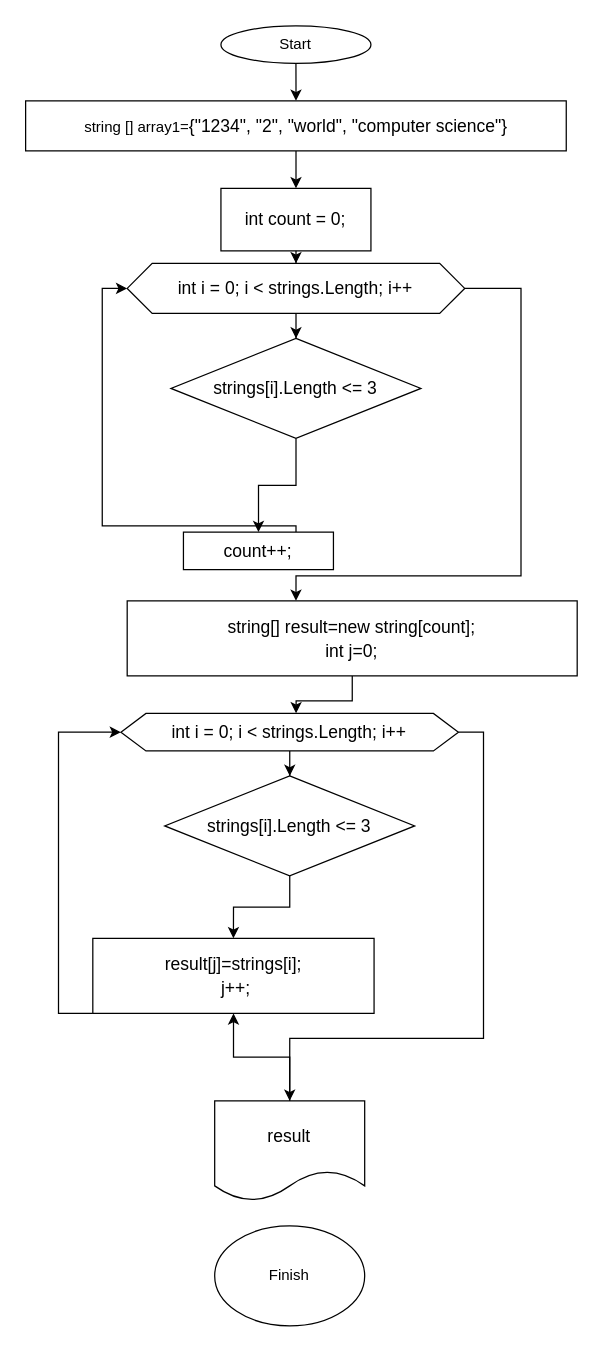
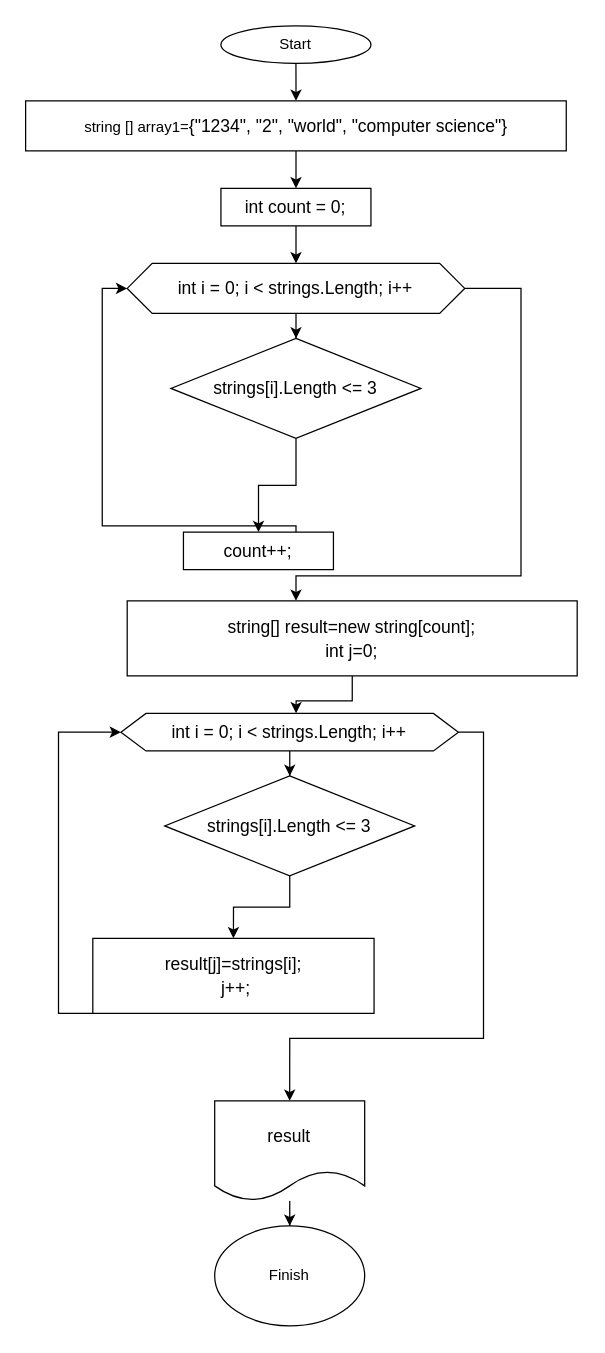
  <mxCell id="0" />
  <mxCell id="1" parent="0" />
  <mxCell id="2" value="" style="edgeStyle=orthogonalEdgeStyle;rounded=0;orthogonalLoop=1;jettySize=auto;html=1;labelBackgroundColor=default;fontColor=default;fontFamily=Helvetica;" edge="1" parent="1" source="3" target="5"><mxGeometry relative="1" as="geometry" /></mxCell>
  <mxCell id="3" value="Start" style="ellipse;whiteSpace=wrap;html=1;labelBackgroundColor=default;fontColor=default;fontFamily=Helvetica;" vertex="1" parent="1"><mxGeometry x="176.25" y="20" width="120" height="30" as="geometry" /></mxCell>
  <mxCell id="4" value="" style="edgeStyle=orthogonalEdgeStyle;rounded=0;orthogonalLoop=1;jettySize=auto;html=1;fontColor=default;labelBackgroundColor=default;fontFamily=Helvetica;" edge="1" parent="1" source="5" target="7"><mxGeometry relative="1" as="geometry" /></mxCell>
  <mxCell id="5" value="string [] array1=&lt;span style=&quot;font-size: 14px;&quot;&gt;{&lt;/span&gt;&lt;span style=&quot;font-size: 14px;&quot;&gt;&quot;1234&quot;&lt;/span&gt;&lt;span style=&quot;font-size: 14px;&quot;&gt;, &lt;/span&gt;&lt;span style=&quot;font-size: 14px;&quot;&gt;&quot;2&quot;&lt;/span&gt;&lt;span style=&quot;font-size: 14px;&quot;&gt;, &lt;/span&gt;&lt;span style=&quot;font-size: 14px;&quot;&gt;&quot;world&quot;&lt;/span&gt;&lt;span style=&quot;font-size: 14px;&quot;&gt;, &lt;/span&gt;&lt;span style=&quot;font-size: 14px;&quot;&gt;&quot;computer science&quot;&lt;/span&gt;&lt;span style=&quot;font-size: 14px;&quot;&gt;}&lt;/span&gt;" style="whiteSpace=wrap;html=1;labelBackgroundColor=default;fontColor=default;fontFamily=Helvetica;" vertex="1" parent="1"><mxGeometry x="20" y="80" width="432.5" height="40" as="geometry" /></mxCell>
  <mxCell id="6" value="" style="edgeStyle=orthogonalEdgeStyle;rounded=0;orthogonalLoop=1;jettySize=auto;html=1;labelBackgroundColor=default;fontColor=default;fontFamily=Helvetica;" edge="1" parent="1" source="7" target="10"><mxGeometry relative="1" as="geometry" /></mxCell>
- <mxCell id="7" value="&lt;div style=&quot;font-size: 14px; line-height: 19px;&quot;&gt;&lt;span style=&quot;&quot;&gt;int&lt;/span&gt; &lt;span style=&quot;&quot;&gt;count&lt;/span&gt; = &lt;span style=&quot;&quot;&gt;0&lt;/span&gt;;&lt;/div&gt;" style="whiteSpace=wrap;html=1;labelBackgroundColor=default;fontColor=default;fontFamily=Helvetica;" vertex="1" parent="1"><mxGeometry x="176.25" y="150" width="120" height="50" as="geometry" /></mxCell>
+ <mxCell id="7" value="&lt;div style=&quot;font-size: 14px; line-height: 19px;&quot;&gt;&lt;span style=&quot;&quot;&gt;int&lt;/span&gt; &lt;span style=&quot;&quot;&gt;count&lt;/span&gt; = &lt;span style=&quot;&quot;&gt;0&lt;/span&gt;;&lt;/div&gt;" style="whiteSpace=wrap;html=1;labelBackgroundColor=default;fontColor=default;fontFamily=Helvetica;" vertex="1" parent="1"><mxGeometry x="176.25" y="150" width="120" height="30" as="geometry" /></mxCell>
  <mxCell id="8" value="" style="edgeStyle=orthogonalEdgeStyle;rounded=0;orthogonalLoop=1;jettySize=auto;html=1;labelBackgroundColor=default;fontColor=default;fontFamily=Helvetica;" edge="1" parent="1" source="10" target="12"><mxGeometry relative="1" as="geometry" /></mxCell>
  <mxCell id="9" value="" style="edgeStyle=orthogonalEdgeStyle;rounded=0;orthogonalLoop=1;jettySize=auto;html=1;labelBackgroundColor=default;fontColor=default;fontFamily=Helvetica;" edge="1" parent="1" source="10" target="16"><mxGeometry relative="1" as="geometry"><Array as="points"><mxPoint x="416.25" y="230" /><mxPoint x="416.25" y="460" /><mxPoint x="236.25" y="460" /></Array></mxGeometry></mxCell>
  <mxCell id="10" value="&lt;div style=&quot;font-size: 14px; line-height: 19px;&quot;&gt;&lt;span style=&quot;&quot;&gt;int&lt;/span&gt; &lt;span style=&quot;&quot;&gt;i&lt;/span&gt; = &lt;span style=&quot;&quot;&gt;0&lt;/span&gt;; &lt;span style=&quot;&quot;&gt;i&lt;/span&gt; &amp;lt; &lt;span style=&quot;&quot;&gt;strings&lt;/span&gt;.&lt;span style=&quot;&quot;&gt;Length&lt;/span&gt;; &lt;span style=&quot;&quot;&gt;i&lt;/span&gt;++&lt;/div&gt;" style="shape=hexagon;perimeter=hexagonPerimeter2;whiteSpace=wrap;html=1;fixedSize=1;labelBackgroundColor=default;fontColor=default;fontFamily=Helvetica;" vertex="1" parent="1"><mxGeometry x="101.25" y="210" width="270" height="40" as="geometry" /></mxCell>
  <mxCell id="11" value="" style="edgeStyle=orthogonalEdgeStyle;rounded=0;orthogonalLoop=1;jettySize=auto;html=1;labelBackgroundColor=default;fontColor=default;fontFamily=Helvetica;" edge="1" parent="1" source="12" target="14"><mxGeometry relative="1" as="geometry" /></mxCell>
  <mxCell id="12" value="&lt;div style=&quot;font-size: 14px; line-height: 19px;&quot;&gt;&lt;span style=&quot;&quot;&gt;strings&lt;/span&gt;[&lt;span style=&quot;&quot;&gt;i&lt;/span&gt;].&lt;span style=&quot;&quot;&gt;Length&lt;/span&gt; &amp;lt;= &lt;span style=&quot;&quot;&gt;3&lt;/span&gt;&lt;/div&gt;" style="rhombus;whiteSpace=wrap;html=1;labelBackgroundColor=default;fontColor=default;fontFamily=Helvetica;" vertex="1" parent="1"><mxGeometry x="136.25" y="270" width="200" height="80" as="geometry" /></mxCell>
  <mxCell id="13" style="edgeStyle=orthogonalEdgeStyle;rounded=0;orthogonalLoop=1;jettySize=auto;html=1;entryX=0;entryY=0.5;entryDx=0;entryDy=0;labelBackgroundColor=default;fontColor=default;fontFamily=Helvetica;" edge="1" parent="1" source="14" target="10"><mxGeometry relative="1" as="geometry"><Array as="points"><mxPoint x="236.25" y="420" /><mxPoint x="81.25" y="420" /><mxPoint x="81.25" y="230" /></Array></mxGeometry></mxCell>
  <mxCell id="14" value="&lt;div style=&quot;font-size: 14px; line-height: 19px;&quot;&gt;&lt;span style=&quot;&quot;&gt;count&lt;/span&gt;++;&lt;/div&gt;" style="whiteSpace=wrap;html=1;labelBackgroundColor=default;fontColor=default;fontFamily=Helvetica;" vertex="1" parent="1"><mxGeometry x="146.25" y="425" width="120" height="30" as="geometry" /></mxCell>
  <mxCell id="15" style="edgeStyle=orthogonalEdgeStyle;rounded=0;orthogonalLoop=1;jettySize=auto;html=1;entryX=0.519;entryY=0;entryDx=0;entryDy=0;entryPerimeter=0;labelBackgroundColor=default;fontFamily=Helvetica;fontColor=default;" edge="1" parent="1" source="16" target="19"><mxGeometry relative="1" as="geometry" /></mxCell>
  <mxCell id="16" value="&lt;div style=&quot;font-size: 14px; line-height: 19px;&quot;&gt;&lt;div&gt;&lt;span style=&quot;&quot;&gt;string&lt;/span&gt;[] &lt;span style=&quot;&quot;&gt;result&lt;/span&gt;=&lt;span style=&quot;&quot;&gt;new&lt;/span&gt; &lt;span style=&quot;&quot;&gt;string&lt;/span&gt;[&lt;span style=&quot;&quot;&gt;count&lt;/span&gt;];&lt;/div&gt;&lt;div&gt;&lt;span style=&quot;&quot;&gt;int&lt;/span&gt; &lt;span style=&quot;&quot;&gt;j&lt;/span&gt;=&lt;span style=&quot;&quot;&gt;0&lt;/span&gt;;&lt;/div&gt;&lt;/div&gt;" style="whiteSpace=wrap;html=1;labelBackgroundColor=default;fontColor=default;fontFamily=Helvetica;" vertex="1" parent="1"><mxGeometry x="101.25" y="480" width="360" height="60" as="geometry" /></mxCell>
  <mxCell id="17" style="edgeStyle=orthogonalEdgeStyle;rounded=0;orthogonalLoop=1;jettySize=auto;html=1;labelBackgroundColor=default;fontColor=default;fontFamily=Helvetica;" edge="1" parent="1" source="19" target="21"><mxGeometry relative="1" as="geometry" /></mxCell>
  <mxCell id="18" style="edgeStyle=orthogonalEdgeStyle;rounded=0;orthogonalLoop=1;jettySize=auto;html=1;labelBackgroundColor=default;fontFamily=Helvetica;fontColor=default;entryX=0.5;entryY=0;entryDx=0;entryDy=0;" edge="1" parent="1" source="19" target="25"><mxGeometry relative="1" as="geometry"><mxPoint x="231.25" y="870" as="targetPoint" /><Array as="points"><mxPoint x="386.25" y="585" /><mxPoint x="386.25" y="830" /><mxPoint x="231.25" y="830" /></Array></mxGeometry></mxCell>
  <mxCell id="19" value="&lt;div style=&quot;font-size: 14px; line-height: 19px;&quot;&gt;&lt;span style=&quot;&quot;&gt;int&lt;/span&gt; &lt;span style=&quot;&quot;&gt;i&lt;/span&gt; = &lt;span style=&quot;&quot;&gt;0&lt;/span&gt;; &lt;span style=&quot;&quot;&gt;i&lt;/span&gt; &amp;lt; &lt;span style=&quot;&quot;&gt;strings&lt;/span&gt;.&lt;span style=&quot;&quot;&gt;Length&lt;/span&gt;; &lt;span style=&quot;&quot;&gt;i&lt;/span&gt;++&lt;/div&gt;" style="shape=hexagon;perimeter=hexagonPerimeter2;whiteSpace=wrap;html=1;fixedSize=1;labelBackgroundColor=default;fontColor=default;fontFamily=Helvetica;" vertex="1" parent="1"><mxGeometry x="96.25" y="570" width="270" height="30" as="geometry" /></mxCell>
  <mxCell id="20" style="edgeStyle=orthogonalEdgeStyle;rounded=0;orthogonalLoop=1;jettySize=auto;html=1;entryX=0.5;entryY=0;entryDx=0;entryDy=0;labelBackgroundColor=default;fontColor=default;fontFamily=Helvetica;" edge="1" parent="1" source="21" target="23"><mxGeometry relative="1" as="geometry" /></mxCell>
  <mxCell id="21" value="&lt;div style=&quot;font-size: 14px; line-height: 19px;&quot;&gt;&lt;span style=&quot;&quot;&gt;strings&lt;/span&gt;[&lt;span style=&quot;&quot;&gt;i&lt;/span&gt;].&lt;span style=&quot;&quot;&gt;Length&lt;/span&gt; &amp;lt;= &lt;span style=&quot;&quot;&gt;3&lt;/span&gt;&lt;/div&gt;" style="rhombus;whiteSpace=wrap;html=1;labelBackgroundColor=default;fontColor=default;fontFamily=Helvetica;" vertex="1" parent="1"><mxGeometry x="131.25" y="620" width="200" height="80" as="geometry" /></mxCell>
  <mxCell id="22" style="edgeStyle=orthogonalEdgeStyle;rounded=0;orthogonalLoop=1;jettySize=auto;html=1;entryX=0;entryY=0.5;entryDx=0;entryDy=0;labelBackgroundColor=default;fontColor=default;fontFamily=Helvetica;" edge="1" parent="1" source="23" target="19"><mxGeometry relative="1" as="geometry"><Array as="points"><mxPoint x="231.25" y="810" /><mxPoint x="46.25" y="810" /><mxPoint x="46.25" y="585" /></Array></mxGeometry></mxCell>
  <mxCell id="23" value="&lt;div style=&quot;font-size: 14px; line-height: 19px;&quot;&gt;&lt;div style=&quot;line-height: 19px;&quot;&gt;&lt;div&gt;&lt;span style=&quot;&quot;&gt;result&lt;/span&gt;[&lt;span style=&quot;&quot;&gt;j&lt;/span&gt;]=&lt;span style=&quot;&quot;&gt;strings&lt;/span&gt;[&lt;span style=&quot;&quot;&gt;i&lt;/span&gt;];&lt;/div&gt;&lt;div&gt;&amp;nbsp;&lt;span style=&quot;&quot;&gt;j&lt;/span&gt;++;&lt;/div&gt;&lt;/div&gt;&lt;/div&gt;" style="whiteSpace=wrap;html=1;labelBackgroundColor=default;fontColor=default;fontFamily=Helvetica;" vertex="1" parent="1"><mxGeometry x="73.75" y="750" width="225" height="60" as="geometry" /></mxCell>
- <mxCell id="24" style="edgeStyle=orthogonalEdgeStyle;rounded=0;orthogonalLoop=1;jettySize=auto;html=1;labelBackgroundColor=default;fontFamily=Helvetica;fontColor=default;" edge="1" parent="1" source="25" target="23"><mxGeometry relative="1" as="geometry" /></mxCell>
+ <mxCell id="24" style="edgeStyle=orthogonalEdgeStyle;rounded=0;orthogonalLoop=1;jettySize=auto;html=1;entryX=0.5;entryY=0;entryDx=0;entryDy=0;labelBackgroundColor=default;fontFamily=Helvetica;fontColor=default;" edge="1" parent="1" source="25" target="26"><mxGeometry relative="1" as="geometry" /></mxCell>
  <mxCell id="25" value="&lt;div style=&quot;font-size: 14px; line-height: 19px;&quot;&gt;&lt;span style=&quot;&quot;&gt;result&lt;/span&gt;&lt;/div&gt;" style="shape=document;whiteSpace=wrap;html=1;boundedLbl=1;labelBackgroundColor=default;fontColor=default;fontFamily=Helvetica;" vertex="1" parent="1"><mxGeometry x="171.25" y="880" width="120" height="80" as="geometry" /></mxCell>
  <mxCell id="26" value="Finish" style="ellipse;whiteSpace=wrap;html=1;labelBackgroundColor=default;fontColor=default;fontFamily=Helvetica;" vertex="1" parent="1"><mxGeometry x="171.25" y="980" width="120" height="80" as="geometry" /></mxCell>
